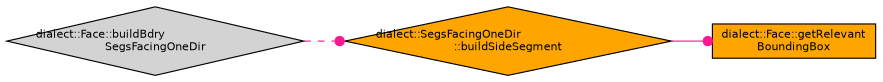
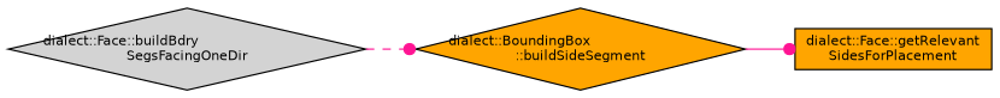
  digraph {
    fontname="DejaVu Sans"
    rankdir=LR
    node [color=black fillcolor=orange fontname="DejaVu Sans" fontsize=10 shape=diamond style=filled]
    edge [arrowhead=dot color=deeppink fontname="DejaVu Sans" fontsize=10 labelfontname=Helvetica labelfontsize=10]
    n1 [fillcolor=lightgrey fontcolor=black height=0.2 label="dialect::Face::buildBdry\lSegsFacingOneDir" width=0.4]
-   n2 [height=0.2 label="dialect::SegsFacingOneDir\l::buildSideSegment" width=0.4]
-   n3 [height=0.2 label="dialect::Face::getRelevant\lBoundingBox" shape=box width=0.4]
+   n2 [height=0.2 label="dialect::BoundingBox\l::buildSideSegment" width=0.4]
+   n3 [height=0.2 label="dialect::Face::getRelevant\lSidesForPlacement" shape=box width=0.4]
    n1 -> n2 [style=dashed]
    n2 -> n3 [style=solid]
  }
